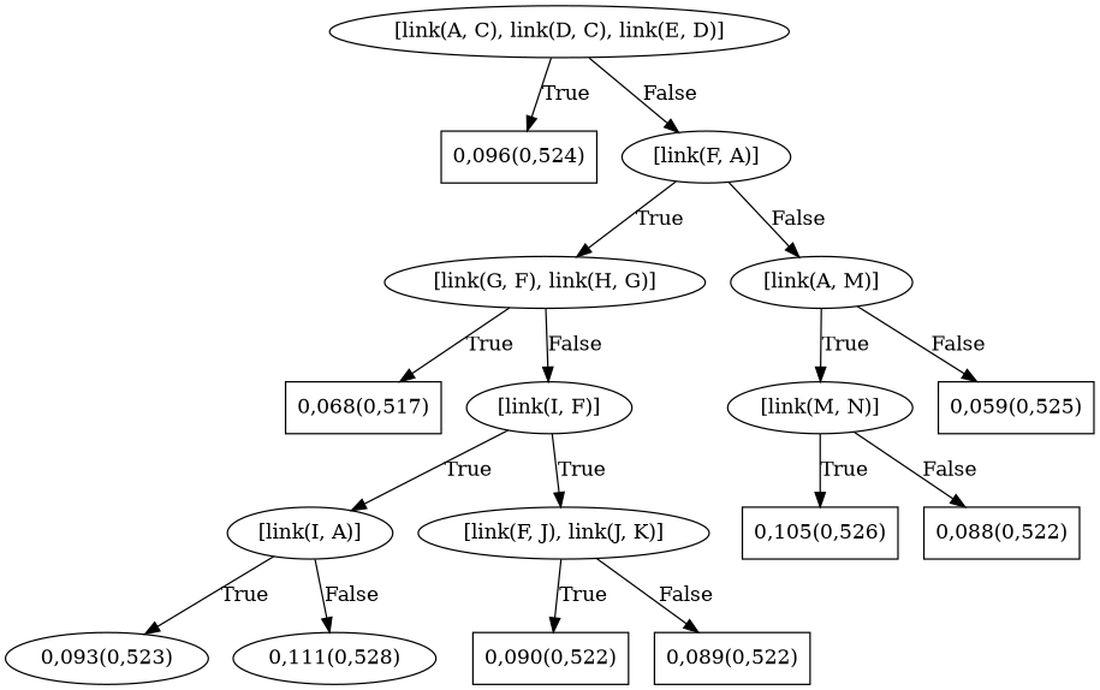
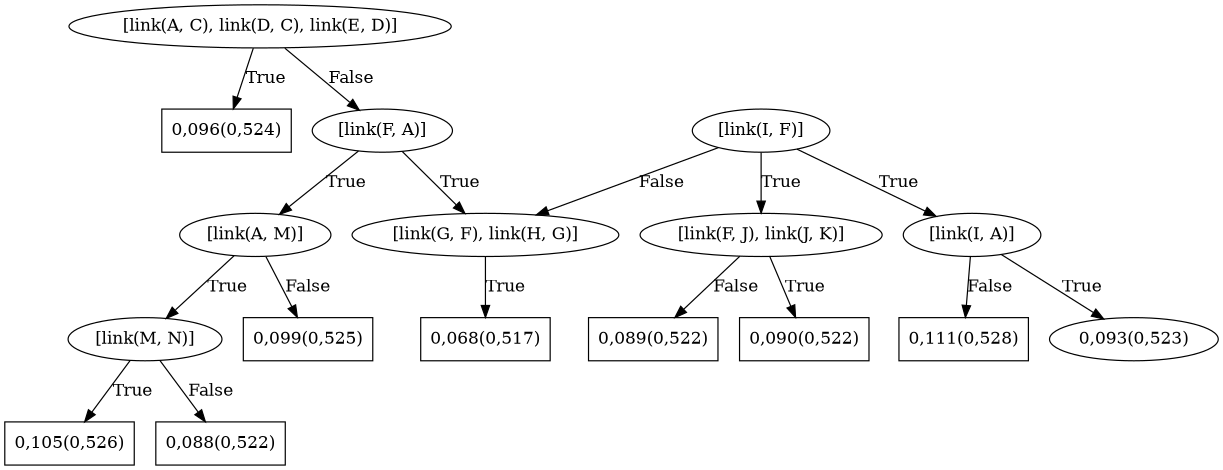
  digraph {
    n1 [label="[link(A, C), link(D, C), link(E, D)]"]
    n2 [label="0,096(0,524)" shape=box]
    n3 [label="[link(F, A)]"]
    n4 [label="[link(G, F), link(H, G)]"]
    n5 [label="[link(A, M)]"]
    n6 [label="0,068(0,517)" shape=box]
    n7 [label="[link(I, F)]"]
    n8 [label="[link(M, N)]"]
-   n9 [label="0,059(0,525)" shape=box]
+   n9 [label="0,099(0,525)" shape=box]
    n10 [label="[link(I, A)]"]
    n11 [label="[link(F, J), link(J, K)]"]
    n12 [label="0,105(0,526)" shape=box]
    n13 [label="0,088(0,522)" shape=box]
    n14 [label="0,093(0,523)" shape=ellipse]
-   n15 [label="0,111(0,528)" shape=ellipse]
+   n15 [label="0,111(0,528)" shape=box]
    n16 [label="0,090(0,522)" shape=box]
    n17 [label="0,089(0,522)" shape=box]
    n1 -> n2 [label=True]
    n1 -> n3 [label=False]
    n3 -> n4 [label=True]
-   n3 -> n5 [label=False]
+   n3 -> n5 [label=True]
    n4 -> n6 [label=True]
-   n4 -> n7 [label=False]
+   n7 -> n4 [label=False]
    n5 -> n8 [label=True]
    n5 -> n9 [label=False]
    n7 -> n10 [label=True]
    n7 -> n11 [label=True]
    n8 -> n12 [label=True]
    n8 -> n13 [label=False]
    n10 -> n14 [label=True]
    n10 -> n15 [label=False]
    n11 -> n16 [label=True]
    n11 -> n17 [label=False]
  }
